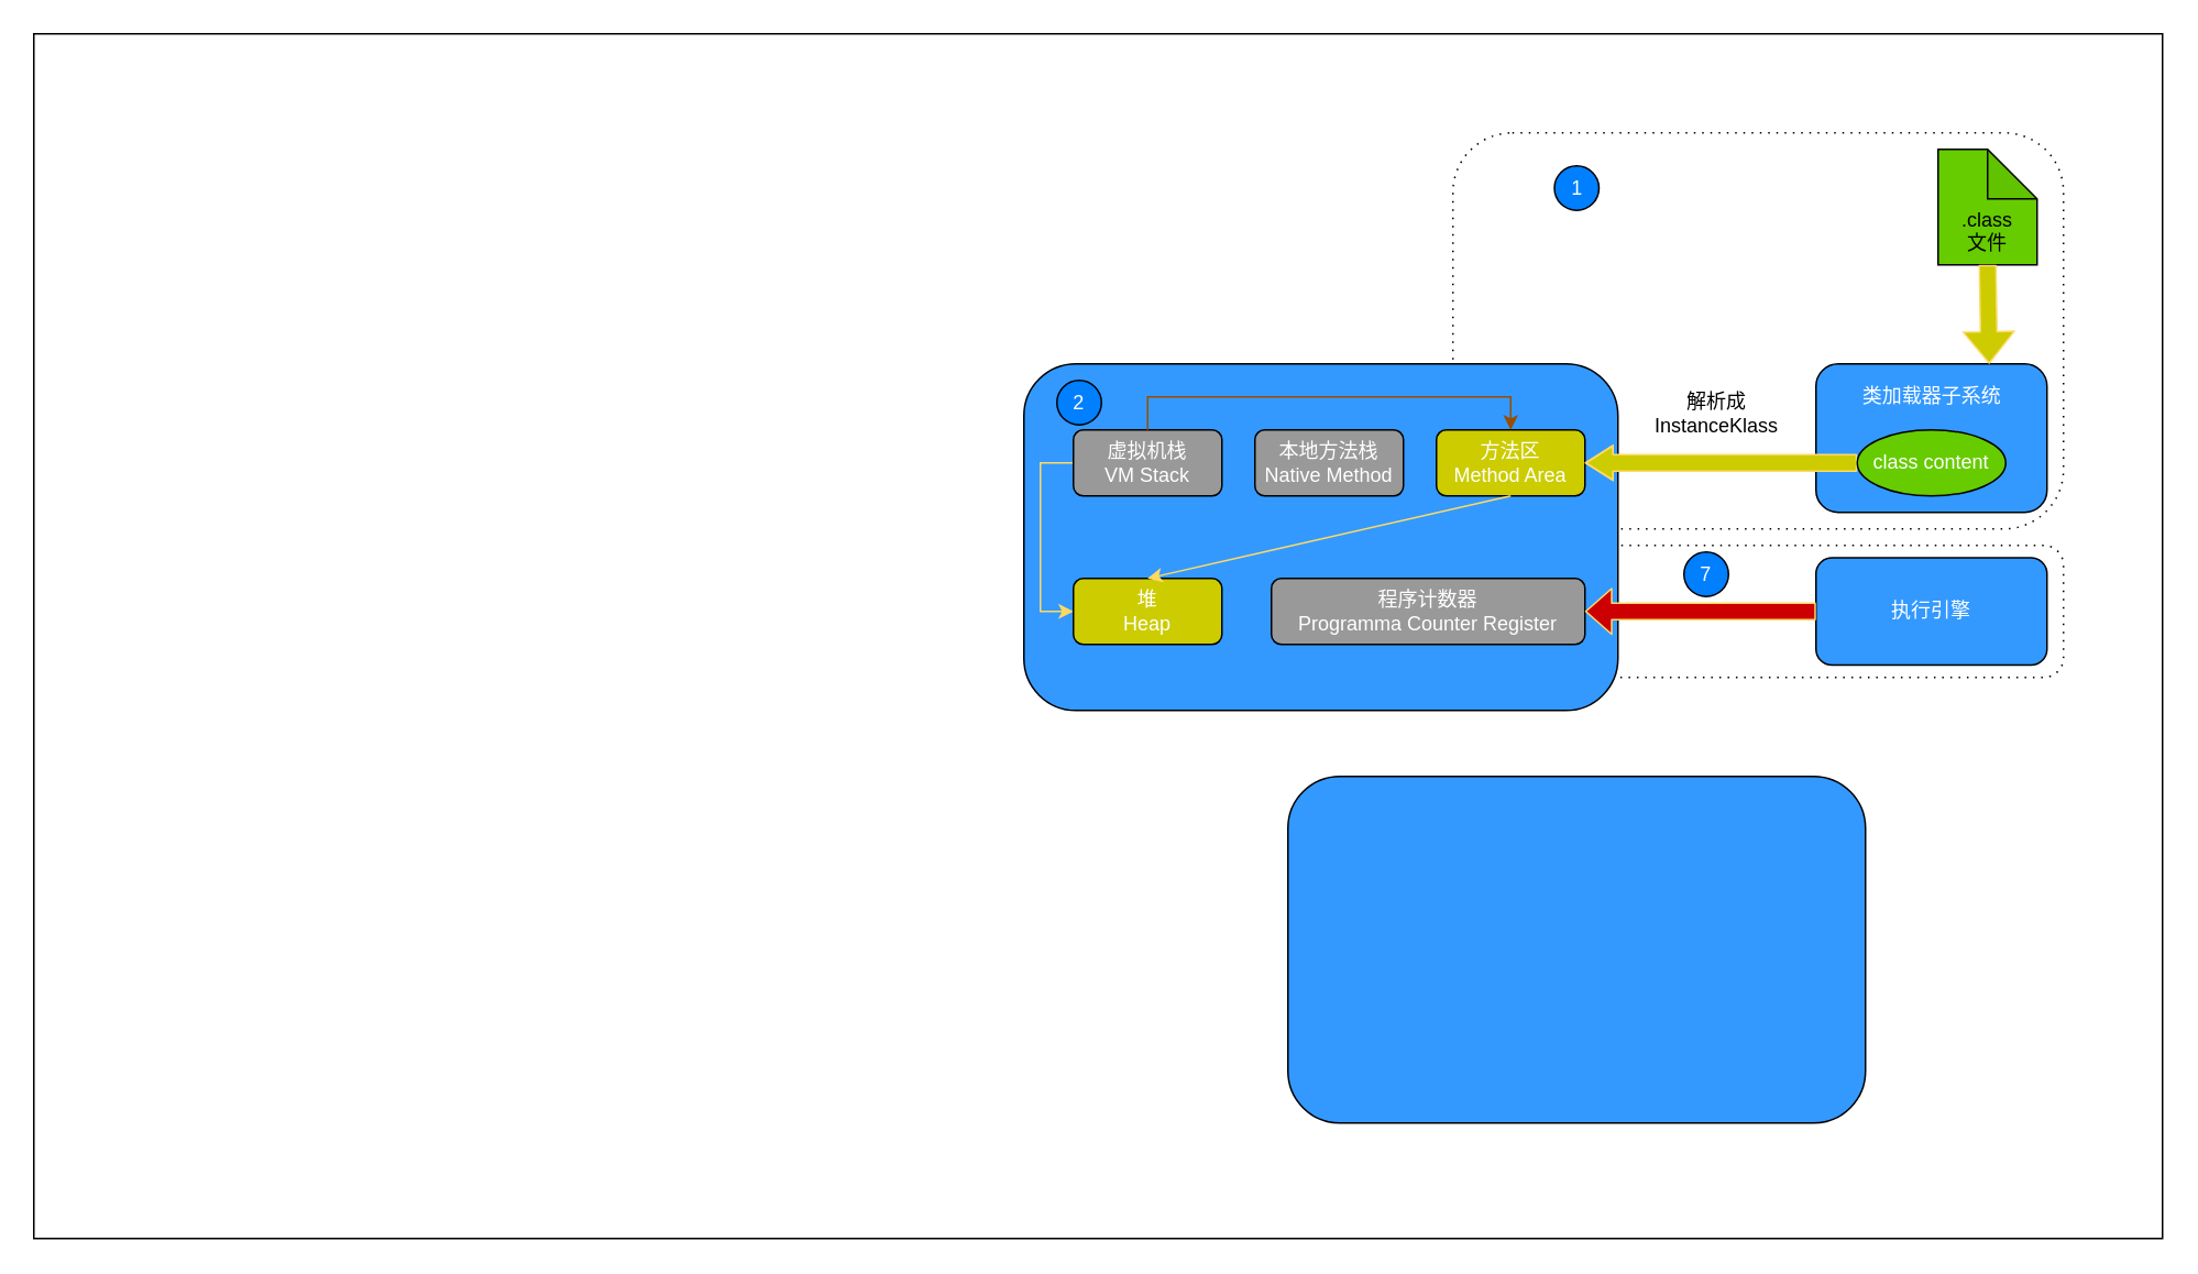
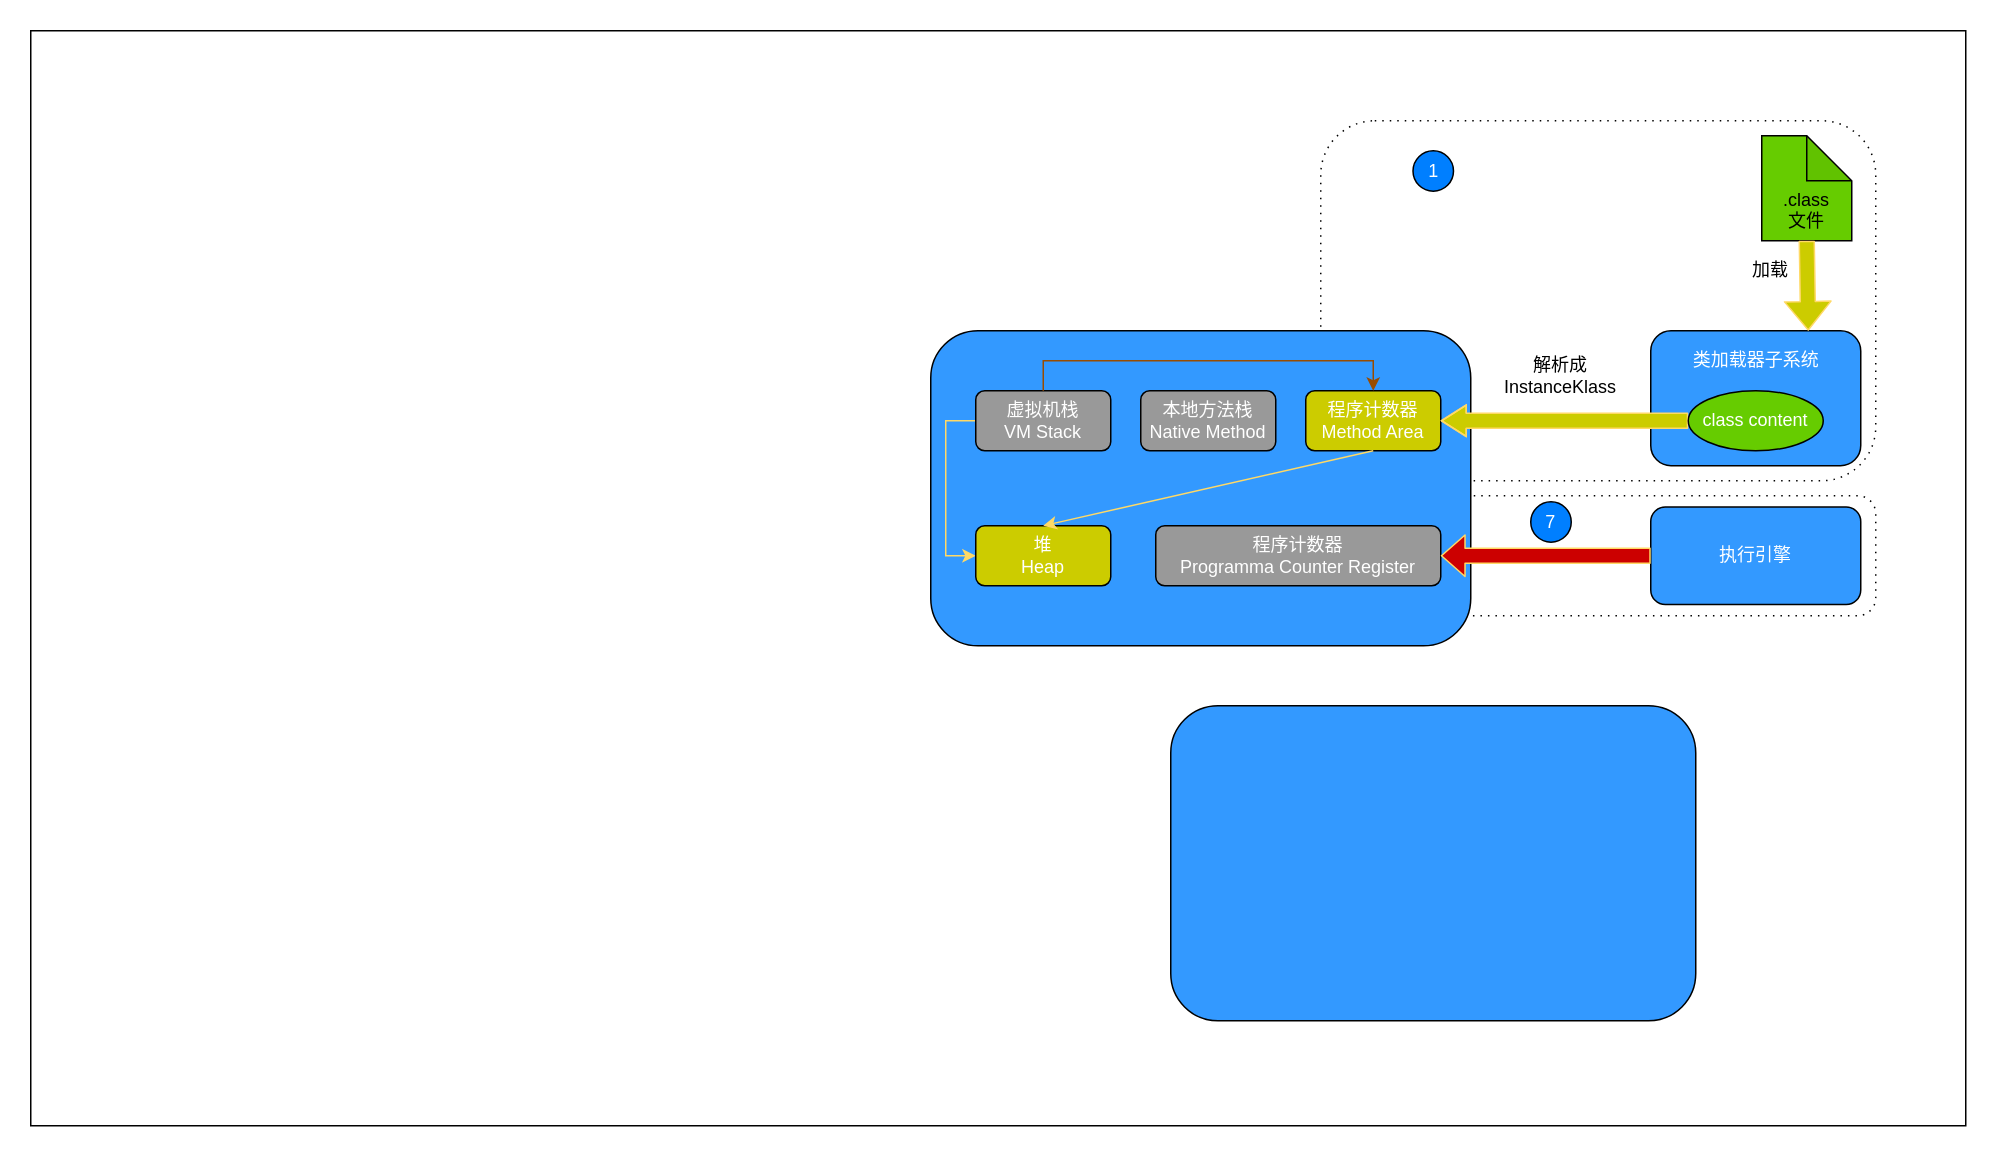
  <mxCell id="0" />
  <mxCell id="1" parent="0" />
  <mxCell id="2" value="" style="rounded=0;whiteSpace=wrap;html=1;" vertex="1" parent="1"><mxGeometry x="20" y="20" width="1290" height="730" as="geometry" /></mxCell>
  <mxCell id="3" value="" style="shape=ext;rounded=1;html=1;whiteSpace=wrap;dashed=1;dashPattern=1 4;" vertex="1" parent="1"><mxGeometry x="880" y="80" width="370" height="240" as="geometry" /></mxCell>
  <mxCell id="4" value="" style="rounded=1;whiteSpace=wrap;html=1;fillColor=#3399FF;" vertex="1" parent="1"><mxGeometry x="1100" y="220" width="140" height="90" as="geometry" /></mxCell>
  <mxCell id="5" value="" style="shape=ext;rounded=1;html=1;whiteSpace=wrap;dashed=1;dashPattern=1 4;" vertex="1" parent="1"><mxGeometry x="880" y="330" width="370" height="80" as="geometry" /></mxCell>
  <mxCell id="6" value="&lt;font color=&quot;#ffffff&quot;&gt;执行引擎&lt;/font&gt;" style="rounded=1;whiteSpace=wrap;html=1;fillColor=#3399FF;" vertex="1" parent="1"><mxGeometry x="1100" y="337.5" width="140" height="65" as="geometry" /></mxCell>
  <mxCell id="7" value="" style="rounded=1;whiteSpace=wrap;html=1;fillColor=#3399FF;" vertex="1" parent="1"><mxGeometry x="780" y="470" width="350" height="210" as="geometry" /></mxCell>
  <mxCell id="8" value="" style="rounded=1;whiteSpace=wrap;html=1;fillColor=#3399FF;" vertex="1" parent="1"><mxGeometry x="620" y="220" width="360" height="210" as="geometry" /></mxCell>
  <mxCell id="9" style="edgeStyle=orthogonalEdgeStyle;rounded=0;orthogonalLoop=1;jettySize=auto;html=1;entryX=0;entryY=0.5;entryDx=0;entryDy=0;shadow=0;strokeColor=#FFD966;fillColor=#994C00;exitX=0;exitY=0.5;exitDx=0;exitDy=0;" edge="1" parent="1" source="10" target="12"><mxGeometry relative="1" as="geometry"><Array as="points"><mxPoint x="630" y="280" /><mxPoint x="630" y="370" /></Array></mxGeometry></mxCell>
  <mxCell id="10" value="&lt;font color=&quot;#ffffff&quot;&gt;虚拟机栈&lt;br&gt;VM Stack&lt;br&gt;&lt;/font&gt;" style="rounded=1;whiteSpace=wrap;html=1;fillColor=#999999;" vertex="1" parent="1"><mxGeometry x="650" y="260" width="90" height="40" as="geometry" /></mxCell>
  <mxCell id="11" value="&lt;font color=&quot;#ffffff&quot;&gt;类加载器子系统&lt;/font&gt;" style="text;html=1;strokeColor=none;fillColor=none;align=center;verticalAlign=middle;whiteSpace=wrap;rounded=0;" vertex="1" parent="1"><mxGeometry x="1120.5" y="230" width="99" height="20" as="geometry" /></mxCell>
  <mxCell id="12" value="&lt;font color=&quot;#ffffff&quot;&gt;堆&lt;br&gt;Heap&lt;br&gt;&lt;/font&gt;" style="rounded=1;whiteSpace=wrap;html=1;fillColor=#CCCC00;" vertex="1" parent="1"><mxGeometry x="650" y="350" width="90" height="40" as="geometry" /></mxCell>
- <mxCell id="13" value="&lt;font color=&quot;#ffffff&quot;&gt;方法区&lt;br&gt;Method Area&lt;br&gt;&lt;/font&gt;" style="rounded=1;whiteSpace=wrap;html=1;fillColor=#CCCC00;" vertex="1" parent="1"><mxGeometry x="870" y="260" width="90" height="40" as="geometry" /></mxCell>
+ <mxCell id="13" value="&lt;font color=&quot;#ffffff&quot;&gt;程序计数器&lt;br&gt;Method Area&lt;br&gt;&lt;/font&gt;" style="rounded=1;whiteSpace=wrap;html=1;fillColor=#CCCC00;" vertex="1" parent="1"><mxGeometry x="870" y="260" width="90" height="40" as="geometry" /></mxCell>
  <mxCell id="14" value="&lt;font color=&quot;#ffffff&quot;&gt;本地方法栈&lt;br&gt;Native Method&lt;br&gt;&lt;/font&gt;" style="rounded=1;whiteSpace=wrap;html=1;fillColor=#999999;" vertex="1" parent="1"><mxGeometry x="760" y="260" width="90" height="40" as="geometry" /></mxCell>
  <mxCell id="15" value="&lt;font color=&quot;#ffffff&quot;&gt;程序计数器&lt;br&gt;Programma Counter Register&lt;br&gt;&lt;/font&gt;" style="rounded=1;whiteSpace=wrap;html=1;fillColor=#999999;" vertex="1" parent="1"><mxGeometry x="770" y="350" width="190" height="40" as="geometry" /></mxCell>
  <mxCell id="16" style="edgeStyle=orthogonalEdgeStyle;rounded=0;orthogonalLoop=1;jettySize=auto;html=1;exitX=0.5;exitY=0;exitDx=0;exitDy=0;entryX=0.5;entryY=0;entryDx=0;entryDy=0;strokeColor=#994C00;shadow=0;" edge="1" parent="1" source="10" target="13"><mxGeometry relative="1" as="geometry"><Array as="points"><mxPoint x="695" y="240" /><mxPoint x="915" y="240" /></Array></mxGeometry></mxCell>
  <mxCell id="17" value="" style="endArrow=none;startArrow=classic;html=1;shadow=0;strokeColor=#FFD966;fillColor=#994C00;entryX=0.5;entryY=1;entryDx=0;entryDy=0;exitX=0.5;exitY=0;exitDx=0;exitDy=0;" edge="1" parent="1" source="12" target="13"><mxGeometry width="50" height="50" relative="1" as="geometry"><mxPoint x="410" y="410" as="sourcePoint" /><mxPoint x="460" y="360" as="targetPoint" /></mxGeometry></mxCell>
  <mxCell id="18" value="" style="shape=flexArrow;endArrow=classic;html=1;shadow=0;strokeColor=#FFD966;fillColor=#CCCC00;entryX=1;entryY=0.5;entryDx=0;entryDy=0;endWidth=10;endSize=5.167;exitX=0;exitY=0.5;exitDx=0;exitDy=0;" edge="1" parent="1" source="20" target="13"><mxGeometry width="50" height="50" relative="1" as="geometry"><mxPoint x="1098" y="270" as="sourcePoint" /><mxPoint x="540" y="210" as="targetPoint" /><Array as="points"><mxPoint x="1030" y="280" /></Array></mxGeometry></mxCell>
  <mxCell id="19" value="解析成InstanceKlass" style="text;html=1;strokeColor=none;fillColor=none;align=center;verticalAlign=middle;whiteSpace=wrap;rounded=0;" vertex="1" parent="1"><mxGeometry x="1020" y="240" width="40" height="20" as="geometry" /></mxCell>
  <mxCell id="20" value="&lt;font color=&quot;#ffffff&quot;&gt;class content&lt;br&gt;&lt;/font&gt;" style="ellipse;whiteSpace=wrap;html=1;fillColor=#66CC00;" vertex="1" parent="1"><mxGeometry x="1125" y="260" width="90" height="40" as="geometry" /></mxCell>
  <mxCell id="21" value="&lt;br&gt;&lt;br&gt;.class &lt;br&gt;文件" style="shape=note;whiteSpace=wrap;html=1;backgroundOutline=1;darkOpacity=0.05;fillColor=#66CC00;" vertex="1" parent="1"><mxGeometry x="1174" y="90" width="60" height="70" as="geometry" /></mxCell>
  <mxCell id="22" value="" style="shape=flexArrow;endArrow=classic;html=1;shadow=0;strokeColor=#FFD966;fillColor=#CCCC00;exitX=0.5;exitY=1;exitDx=0;exitDy=0;exitPerimeter=0;entryX=0.75;entryY=0;entryDx=0;entryDy=0;" edge="1" parent="1" source="21" target="4"><mxGeometry width="50" height="50" relative="1" as="geometry"><mxPoint x="1020" y="190" as="sourcePoint" /><mxPoint x="1070" y="140" as="targetPoint" /></mxGeometry></mxCell>
+ <mxCell id="23" value="加载" style="text;html=1;strokeColor=none;fillColor=none;align=center;verticalAlign=middle;whiteSpace=wrap;rounded=0;" vertex="1" parent="1"><mxGeometry x="1160" y="170" width="40" height="20" as="geometry" /></mxCell>
  <mxCell id="24" value="" style="shape=flexArrow;endArrow=classic;html=1;shadow=0;strokeColor=#FFD966;fillColor=#CC0000;exitX=0;exitY=0.5;exitDx=0;exitDy=0;endWidth=16.667;endSize=4.892;" edge="1" parent="1" source="6" target="15"><mxGeometry width="50" height="50" relative="1" as="geometry"><mxPoint x="470" y="400" as="sourcePoint" /><mxPoint x="520" y="350" as="targetPoint" /></mxGeometry></mxCell>
  <mxCell id="25" value="&lt;font color=&quot;#ffffff&quot;&gt;1&lt;/font&gt;" style="ellipse;whiteSpace=wrap;html=1;aspect=fixed;fillColor=#007FFF;" vertex="1" parent="1"><mxGeometry x="941.5" y="100" width="27" height="27" as="geometry" /></mxCell>
- <mxCell id="26" value="&lt;font color=&quot;#ffffff&quot;&gt;2&lt;/font&gt;" style="ellipse;whiteSpace=wrap;html=1;aspect=fixed;fillColor=#007FFF;" vertex="1" parent="1"><mxGeometry x="640" y="230" width="27" height="27" as="geometry" /></mxCell>
  <mxCell id="27" value="&lt;font color=&quot;#ffffff&quot;&gt;7&lt;/font&gt;" style="ellipse;whiteSpace=wrap;html=1;aspect=fixed;fillColor=#007FFF;" vertex="1" parent="1"><mxGeometry x="1020" y="334" width="27" height="27" as="geometry" /></mxCell>
